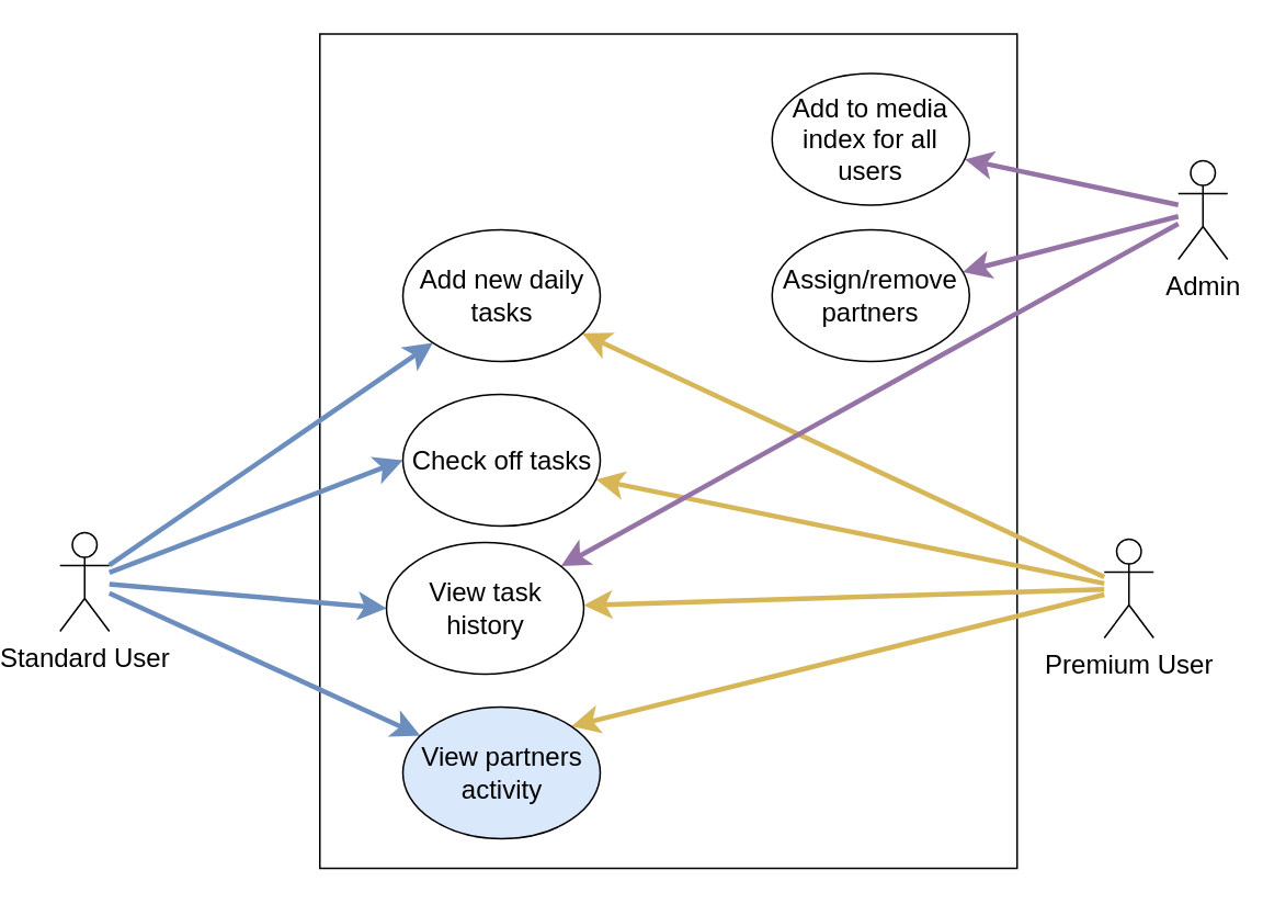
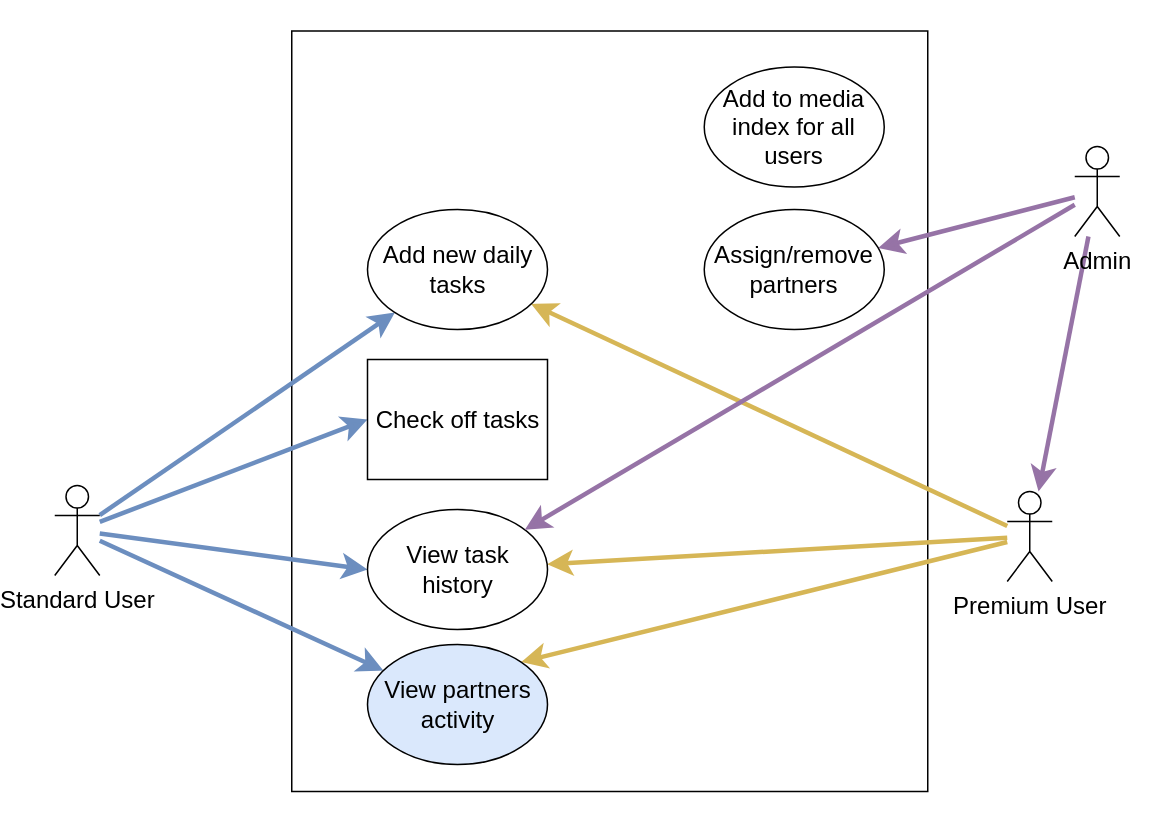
  <mxCell id="0" />
  <mxCell id="1" parent="0" />
  <mxCell id="2" value="" style="rounded=0;whiteSpace=wrap;html=1;fontSize=16;" vertex="1" parent="1"><mxGeometry x="178" y="20" width="424" height="507" as="geometry" /></mxCell>
  <mxCell id="3" style="edgeStyle=none;curved=1;rounded=0;orthogonalLoop=1;jettySize=auto;html=1;fontSize=12;startSize=8;endSize=8;fillColor=#dae8fc;strokeColor=#6c8ebf;strokeWidth=3;" edge="1" parent="1" source="7" target="13"><mxGeometry relative="1" as="geometry" /></mxCell>
  <mxCell id="4" value="" style="edgeStyle=none;curved=1;rounded=0;orthogonalLoop=1;jettySize=auto;html=1;fontSize=12;startSize=8;endSize=8;entryX=0;entryY=0.5;entryDx=0;entryDy=0;fillColor=#dae8fc;strokeColor=#6c8ebf;strokeWidth=3;" edge="1" parent="1" source="7" target="14"><mxGeometry relative="1" as="geometry" /></mxCell>
  <mxCell id="5" style="edgeStyle=none;curved=1;rounded=0;orthogonalLoop=1;jettySize=auto;html=1;fontSize=12;startSize=8;endSize=8;fillColor=#dae8fc;strokeColor=#6c8ebf;strokeWidth=3;" edge="1" parent="1" source="7" target="15"><mxGeometry relative="1" as="geometry"><mxPoint x="-4" y="361" as="sourcePoint" /></mxGeometry></mxCell>
  <mxCell id="6" style="edgeStyle=none;curved=1;rounded=0;orthogonalLoop=1;jettySize=auto;html=1;entryX=0;entryY=0.5;entryDx=0;entryDy=0;strokeWidth=3;fontSize=12;startSize=8;endSize=8;fillColor=#dae8fc;strokeColor=#6c8ebf;" edge="1" parent="1" source="7" target="22"><mxGeometry relative="1" as="geometry" /></mxCell>
  <mxCell id="7" value="Standard User" style="shape=umlActor;verticalLabelPosition=bottom;verticalAlign=top;html=1;outlineConnect=0;fontSize=16;" vertex="1" parent="1"><mxGeometry x="20" y="323" width="30" height="60" as="geometry" /></mxCell>
  <mxCell id="8" style="edgeStyle=none;curved=1;rounded=0;orthogonalLoop=1;jettySize=auto;html=1;fontSize=12;startSize=8;endSize=8;fillColor=#fff2cc;strokeColor=#d6b656;strokeWidth=3;" edge="1" parent="1" source="12" target="13"><mxGeometry relative="1" as="geometry" /></mxCell>
  <mxCell id="9" style="edgeStyle=none;curved=1;rounded=0;orthogonalLoop=1;jettySize=auto;html=1;fontSize=12;startSize=8;endSize=8;strokeWidth=3;fillColor=#fff2cc;strokeColor=#d6b656;" edge="1" parent="1" source="12" target="14"><mxGeometry relative="1" as="geometry" /></mxCell>
  <mxCell id="10" style="edgeStyle=none;curved=1;rounded=0;orthogonalLoop=1;jettySize=auto;html=1;entryX=1;entryY=0;entryDx=0;entryDy=0;fontSize=12;startSize=8;endSize=8;strokeWidth=3;fillColor=#fff2cc;strokeColor=#d6b656;" edge="1" parent="1" source="12" target="15"><mxGeometry relative="1" as="geometry" /></mxCell>
- <mxCell id="11" style="edgeStyle=none;curved=1;rounded=0;orthogonalLoop=1;jettySize=auto;html=1;strokeWidth=3;fontSize=12;startSize=8;endSize=8;fillColor=#fff2cc;strokeColor=#d6b656;" edge="1" parent="1" source="12" target="22"><mxGeometry relative="1" as="geometry" /></mxCell>
  <mxCell id="12" value="Premium User" style="shape=umlActor;verticalLabelPosition=bottom;verticalAlign=top;html=1;outlineConnect=0;fontSize=16;" vertex="1" parent="1"><mxGeometry x="655" y="327" width="30" height="60" as="geometry" /></mxCell>
  <mxCell id="13" value="Add new daily tasks" style="ellipse;whiteSpace=wrap;html=1;fontSize=16;" vertex="1" parent="1"><mxGeometry x="228.5" y="139" width="120" height="80" as="geometry" /></mxCell>
- <mxCell id="14" value="View task history" style="ellipse;whiteSpace=wrap;html=1;fontSize=16;" vertex="1" parent="1"><mxGeometry x="218.5" y="329" width="120" height="80" as="geometry" /></mxCell>
+ <mxCell id="14" value="View task history" style="ellipse;whiteSpace=wrap;html=1;fontSize=16;" vertex="1" parent="1"><mxGeometry x="228.5" y="339" width="120" height="80" as="geometry" /></mxCell>
  <mxCell id="15" value="View partners activity" style="ellipse;whiteSpace=wrap;html=1;fontSize=16;fillColor=#dae8fc;" vertex="1" parent="1"><mxGeometry x="228.5" y="429" width="120" height="80" as="geometry" /></mxCell>
- <mxCell id="16" style="edgeStyle=none;curved=1;rounded=0;orthogonalLoop=1;jettySize=auto;html=1;strokeWidth=3;fontSize=12;startSize=8;endSize=8;fillColor=#e1d5e7;strokeColor=#9673a6;" edge="1" parent="1" source="19" target="21"><mxGeometry relative="1" as="geometry" /></mxCell>
+ <mxCell id="16" style="edgeStyle=none;curved=1;rounded=0;orthogonalLoop=1;jettySize=auto;html=1;strokeWidth=3;fontSize=12;startSize=8;endSize=8;fillColor=#e1d5e7;strokeColor=#9673a6;" edge="1" parent="1" source="19" target="12"><mxGeometry relative="1" as="geometry" /></mxCell>
  <mxCell id="17" style="edgeStyle=none;curved=1;rounded=0;orthogonalLoop=1;jettySize=auto;html=1;strokeWidth=3;fontSize=12;startSize=8;endSize=8;fillColor=#e1d5e7;strokeColor=#9673a6;" edge="1" parent="1" source="19" target="20"><mxGeometry relative="1" as="geometry" /></mxCell>
  <mxCell id="18" style="edgeStyle=none;curved=1;rounded=0;orthogonalLoop=1;jettySize=auto;html=1;strokeWidth=3;fontSize=12;startSize=8;endSize=8;fillColor=#e1d5e7;strokeColor=#9673a6;" edge="1" parent="1" source="19" target="14"><mxGeometry relative="1" as="geometry" /></mxCell>
  <mxCell id="19" value="Admin" style="shape=umlActor;verticalLabelPosition=bottom;verticalAlign=top;html=1;outlineConnect=0;fontSize=16;" vertex="1" parent="1"><mxGeometry x="700" y="97" width="30" height="60" as="geometry" /></mxCell>
  <mxCell id="20" value="Assign/remove partners" style="ellipse;whiteSpace=wrap;html=1;fontSize=16;" vertex="1" parent="1"><mxGeometry x="453" y="139" width="120" height="80" as="geometry" /></mxCell>
  <mxCell id="21" value="Add to media index for all users" style="ellipse;whiteSpace=wrap;html=1;fontSize=16;" vertex="1" parent="1"><mxGeometry x="453" y="44" width="120" height="80" as="geometry" /></mxCell>
- <mxCell id="22" value="Check off tasks" style="ellipse;whiteSpace=wrap;html=1;fontSize=16;" vertex="1" parent="1"><mxGeometry x="228.5" y="239" width="120" height="80" as="geometry" /></mxCell>
+ <mxCell id="22" value="Check off tasks" style="whiteSpace=wrap;html=1;fontSize=16;rounded=0;" vertex="1" parent="1"><mxGeometry x="228.5" y="239" width="120" height="80" as="geometry" /></mxCell>
